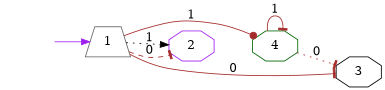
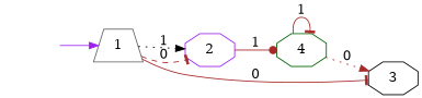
  digraph {
    rankdir=LR
    node [shape=octagon]
    edge [arrowhead=tee color=brown style=solid]
    fake [style=invisible shape=""]
    1 [color=gray40 root=true shape=trapezium]
    2 [color=purple]
    3 [color=black]
    4 [color=darkgreen]
    fake -> 1 [arrowhead=normal color=purple]
    1 -> 2 [label=0 style=dashed]
    1 -> 2 [arrowhead=normal color=black label=1 style=dotted]
    1 -> 3 [label=0]
-   1 -> 4 [arrowhead=dot label=1]
-   4 -> 3 [label=0 style=dotted]
+   2 -> 4 [arrowhead=dot label=1]
+   4 -> 3 [arrowhead=normal label=0 style=dotted]
    4 -> 4 [label=1]
  }
